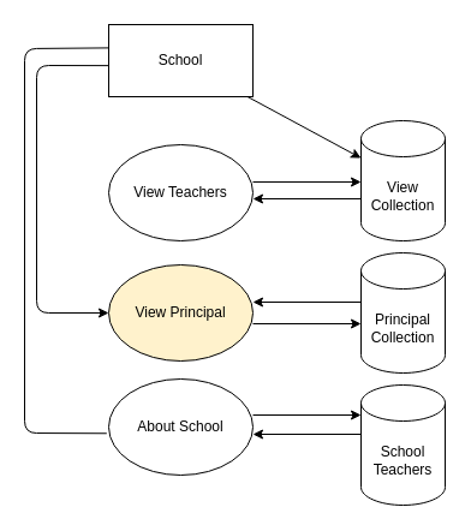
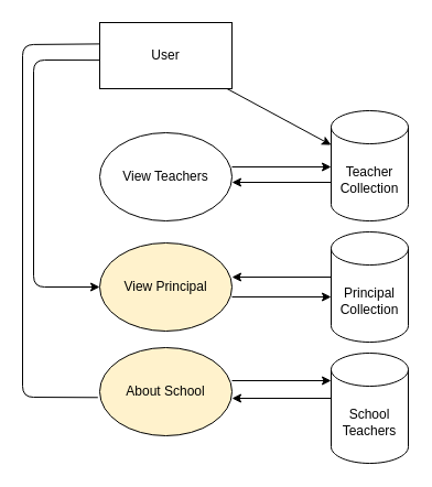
  <mxCell id="0" />
  <mxCell id="1" parent="0" />
  <mxCell id="2" style="edgeStyle=none;html=1;" parent="1" source="5" target="15" edge="1"><mxGeometry relative="1" as="geometry" /></mxCell>
  <mxCell id="3" style="edgeStyle=none;html=1;entryX=0;entryY=0.5;entryDx=0;entryDy=0;exitX=0.005;exitY=0.569;exitDx=0;exitDy=0;exitPerimeter=0;" parent="1" source="5" target="9" edge="1"><mxGeometry relative="1" as="geometry"><Array as="points"><mxPoint x="30" y="54" /><mxPoint x="30" y="260" /></Array></mxGeometry></mxCell>
  <mxCell id="4" style="edgeStyle=none;html=1;entryX=-0.014;entryY=0.566;entryDx=0;entryDy=0;entryPerimeter=0;exitX=0.011;exitY=0.323;exitDx=0;exitDy=0;exitPerimeter=0;endArrow=none;" parent="1" source="5" target="13" edge="1"><mxGeometry relative="1" as="geometry"><Array as="points"><mxPoint x="20" y="40" /><mxPoint x="20" y="360" /></Array></mxGeometry></mxCell>
- <mxCell id="5" value="School" style="rounded=0;whiteSpace=wrap;html=1;" parent="1" vertex="1"><mxGeometry x="90" y="20" width="120" height="60" as="geometry" /></mxCell>
+ <mxCell id="5" value="User" style="rounded=0;whiteSpace=wrap;html=1;" parent="1" vertex="1"><mxGeometry x="90" y="20" width="120" height="60" as="geometry" /></mxCell>
  <mxCell id="6" style="edgeStyle=none;html=1;" parent="1" edge="1"><mxGeometry relative="1" as="geometry"><mxPoint x="210" y="151" as="sourcePoint" /><mxPoint x="300" y="151" as="targetPoint" /></mxGeometry></mxCell>
  <mxCell id="7" value="View Teachers" style="ellipse;whiteSpace=wrap;html=1;" parent="1" vertex="1"><mxGeometry x="90" y="120" width="120" height="80" as="geometry" /></mxCell>
  <mxCell id="8" style="edgeStyle=none;html=1;" parent="1" edge="1"><mxGeometry relative="1" as="geometry"><mxPoint x="210" y="269" as="sourcePoint" /><mxPoint x="300" y="269" as="targetPoint" /></mxGeometry></mxCell>
  <mxCell id="9" value="View Principal" style="ellipse;whiteSpace=wrap;html=1;fillColor=#fff2cc;" parent="1" vertex="1"><mxGeometry x="90" y="220" width="120" height="80" as="geometry" /></mxCell>
  <mxCell id="10" style="edgeStyle=none;html=1;" parent="1" edge="1"><mxGeometry relative="1" as="geometry"><mxPoint x="300" y="165" as="sourcePoint" /><mxPoint x="210" y="165" as="targetPoint" /></mxGeometry></mxCell>
  <mxCell id="11" style="edgeStyle=none;html=1;entryX=1;entryY=0.5;entryDx=0;entryDy=0;" parent="1" edge="1"><mxGeometry relative="1" as="geometry"><mxPoint x="300" y="251" as="sourcePoint" /><mxPoint x="210" y="251" as="targetPoint" /></mxGeometry></mxCell>
  <mxCell id="12" style="edgeStyle=none;html=1;" parent="1" edge="1"><mxGeometry relative="1" as="geometry"><mxPoint x="210" y="345" as="sourcePoint" /><mxPoint x="300" y="345" as="targetPoint" /></mxGeometry></mxCell>
- <mxCell id="13" value="About School" style="ellipse;whiteSpace=wrap;html=1;" parent="1" vertex="1"><mxGeometry x="90" y="315" width="120" height="80" as="geometry" /></mxCell>
+ <mxCell id="13" value="About School" style="ellipse;whiteSpace=wrap;html=1;fillColor=#fff2cc;" parent="1" vertex="1"><mxGeometry x="90" y="315" width="120" height="80" as="geometry" /></mxCell>
  <mxCell id="14" style="edgeStyle=none;html=1;entryX=1;entryY=0.5;entryDx=0;entryDy=0;" parent="1" edge="1"><mxGeometry relative="1" as="geometry"><mxPoint x="300" y="361" as="sourcePoint" /><mxPoint x="210" y="361" as="targetPoint" /></mxGeometry></mxCell>
- <mxCell id="15" value="View Collection" style="shape=cylinder3;whiteSpace=wrap;html=1;boundedLbl=1;backgroundOutline=1;size=15;" vertex="1" parent="1"><mxGeometry x="300" y="100" width="70" height="100" as="geometry" /></mxCell>
+ <mxCell id="15" value="Teacher Collection" style="shape=cylinder3;whiteSpace=wrap;html=1;boundedLbl=1;backgroundOutline=1;size=15;" vertex="1" parent="1"><mxGeometry x="300" y="100" width="70" height="100" as="geometry" /></mxCell>
  <mxCell id="16" value="Principal Collection" style="shape=cylinder3;whiteSpace=wrap;html=1;boundedLbl=1;backgroundOutline=1;size=15;" vertex="1" parent="1"><mxGeometry x="300" y="210" width="70" height="100" as="geometry" /></mxCell>
  <mxCell id="17" value="School Teachers" style="shape=cylinder3;whiteSpace=wrap;html=1;boundedLbl=1;backgroundOutline=1;size=15;" vertex="1" parent="1"><mxGeometry x="300" y="320" width="70" height="100" as="geometry" /></mxCell>
